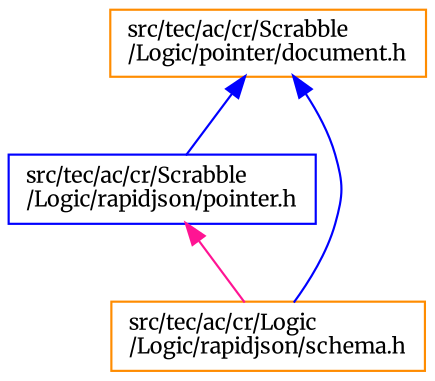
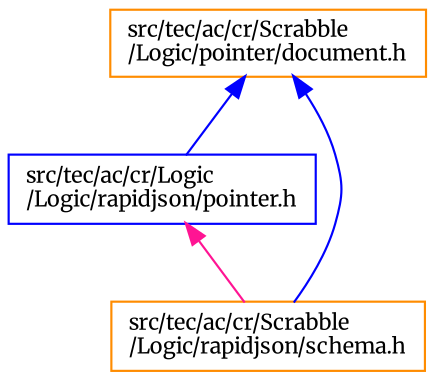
  digraph {
    fontname=Merriweather
    node [color=darkorange fillcolor=white fontname=Merriweather fontsize=10 shape=record style=filled]
    edge [color=blue dir=back fontname=Merriweather fontsize=10 labelfontname=Helvetica labelfontsize=10 style=solid]
    n1 [height=0.2 label="src/tec/ac/cr/Scrabble\l/Logic/pointer/document.h" width=0.4]
-   n2 [color=blue height=0.2 label="src/tec/ac/cr/Scrabble\l/Logic/rapidjson/pointer.h" width=0.4]
-   n3 [height=0.2 label="src/tec/ac/cr/Logic\l/Logic/rapidjson/schema.h" width=0.4]
+   n2 [color=blue height=0.2 label="src/tec/ac/cr/Logic\l/Logic/rapidjson/pointer.h" width=0.4]
+   n3 [height=0.2 label="src/tec/ac/cr/Scrabble\l/Logic/rapidjson/schema.h" width=0.4]
    n1 -> n2
    n1 -> n3
    n2 -> n3 [color=deeppink]
  }
